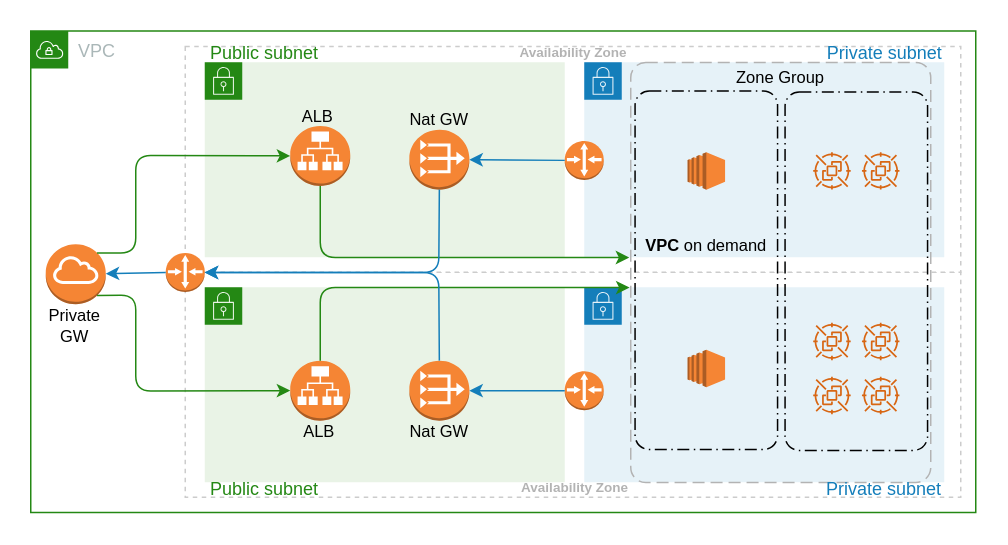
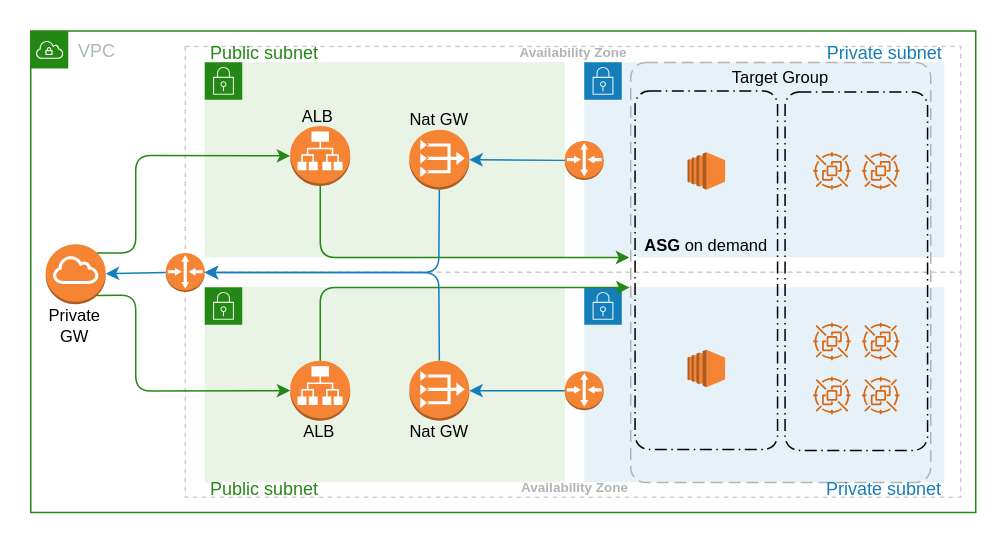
  <mxCell id="0" />
  <mxCell id="1" parent="0" />
  <mxCell id="2" value="VPC" style="points=[[0,0],[0.25,0],[0.5,0],[0.75,0],[1,0],[1,0.25],[1,0.5],[1,0.75],[1,1],[0.75,1],[0.5,1],[0.25,1],[0,1],[0,0.75],[0,0.5],[0,0.25]];outlineConnect=0;gradientColor=none;html=1;whiteSpace=wrap;fontSize=12;fontStyle=0;shape=mxgraph.aws4.group;grIcon=mxgraph.aws4.group_vpc;strokeColor=#248814;verticalAlign=top;align=left;spacingLeft=30;fontColor=#AAB7B8;dashed=0;editable=1;movable=1;resizable=1;" parent="1" vertex="1"><mxGeometry x="20" y="20" width="630" height="321" as="geometry" /></mxCell>
  <mxCell id="3" value="" style="dashed=1;verticalAlign=top;fontStyle=1;fontColor=#B3B3B3;align=center;strokeColor=#CCCCCC;" parent="1" vertex="1"><mxGeometry x="123" y="180.75" width="517" height="150" as="geometry" /></mxCell>
  <mxCell id="4" value="" style="points=[[0,0],[0.25,0],[0.5,0],[0.75,0],[1,0],[1,0.25],[1,0.5],[1,0.75],[1,1],[0.75,1],[0.5,1],[0.25,1],[0,1],[0,0.75],[0,0.5],[0,0.25]];outlineConnect=0;gradientColor=none;html=1;whiteSpace=wrap;fontSize=12;fontStyle=0;shape=mxgraph.aws4.group;grIcon=mxgraph.aws4.group_security_group;grStroke=0;strokeColor=#147EBA;fillColor=#E6F2F8;verticalAlign=bottom;align=right;spacingLeft=30;fontColor=#147EBA;dashed=0;" parent="1" vertex="1"><mxGeometry x="389" y="190.75" width="240" height="130" as="geometry" /></mxCell>
  <mxCell id="5" value="" style="dashed=1;verticalAlign=top;fontStyle=1;fontColor=#B3B3B3;strokeColor=#CCCCCC;" parent="1" vertex="1"><mxGeometry x="123" y="30.25" width="517" height="150.5" as="geometry" /></mxCell>
  <mxCell id="6" value="" style="points=[[0,0],[0.25,0],[0.5,0],[0.75,0],[1,0],[1,0.25],[1,0.5],[1,0.75],[1,1],[0.75,1],[0.5,1],[0.25,1],[0,1],[0,0.75],[0,0.5],[0,0.25]];outlineConnect=0;gradientColor=none;html=1;whiteSpace=wrap;fontSize=12;fontStyle=0;shape=mxgraph.aws4.group;grIcon=mxgraph.aws4.group_security_group;grStroke=0;strokeColor=#147EBA;fillColor=#E6F2F8;verticalAlign=top;align=right;spacingLeft=30;fontColor=#147EBA;dashed=0;" parent="1" vertex="1"><mxGeometry x="389" y="40.75" width="240" height="130" as="geometry" /></mxCell>
  <mxCell id="7" value="" style="points=[[0,0],[0.25,0],[0.5,0],[0.75,0],[1,0],[1,0.25],[1,0.5],[1,0.75],[1,1],[0.75,1],[0.5,1],[0.25,1],[0,1],[0,0.75],[0,0.5],[0,0.25]];outlineConnect=0;gradientColor=none;html=1;whiteSpace=wrap;fontSize=12;fontStyle=0;shape=mxgraph.aws4.group;grIcon=mxgraph.aws4.group_security_group;grStroke=0;strokeColor=#248814;fillColor=#E9F3E6;verticalAlign=top;align=left;spacingLeft=30;fontColor=#248814;dashed=0;" parent="1" vertex="1"><mxGeometry x="136" y="40.75" width="240" height="130" as="geometry" /></mxCell>
  <mxCell id="8" value="" style="outlineConnect=0;dashed=0;verticalLabelPosition=bottom;verticalAlign=top;align=center;html=1;shape=mxgraph.aws3.application_load_balancer;fillColor=#F58534;gradientColor=none;" parent="1" vertex="1"><mxGeometry x="193" y="83.25" width="40" height="40" as="geometry" /></mxCell>
  <mxCell id="9" value="" style="outlineConnect=0;dashed=0;verticalLabelPosition=bottom;verticalAlign=top;align=center;html=1;shape=mxgraph.aws3.internet_gateway;fillColor=#F58534;gradientColor=none;fontColor=#B3B3B3;strokeColor=#4D4D4D;" parent="1" vertex="1"><mxGeometry x="30" y="162.19" width="40" height="40" as="geometry" /></mxCell>
  <mxCell id="10" value="&lt;font color=&quot;#000000&quot; style=&quot;font-size: 11px;&quot;&gt;ALB&lt;/font&gt;" style="text;html=1;strokeColor=none;fillColor=none;align=center;verticalAlign=middle;whiteSpace=wrap;rounded=0;fontColor=#B3B3B3;fontSize=11;fontStyle=0" parent="1" vertex="1"><mxGeometry x="191.8" y="69.75" width="39.4" height="13.5" as="geometry" /></mxCell>
  <mxCell id="11" value="" style="points=[[0,0],[0.25,0],[0.5,0],[0.75,0],[1,0],[1,0.25],[1,0.5],[1,0.75],[1,1],[0.75,1],[0.5,1],[0.25,1],[0,1],[0,0.75],[0,0.5],[0,0.25]];outlineConnect=0;gradientColor=none;html=1;whiteSpace=wrap;fontSize=12;fontStyle=0;shape=mxgraph.aws4.group;grIcon=mxgraph.aws4.group_security_group;grStroke=0;strokeColor=#248814;fillColor=#E9F3E6;verticalAlign=top;align=left;spacingLeft=30;fontColor=#248814;dashed=0;" parent="1" vertex="1"><mxGeometry x="136" y="190.75" width="240" height="130" as="geometry" /></mxCell>
  <mxCell id="12" value="&lt;font color=&quot;#000000&quot; style=&quot;font-size: 11px;&quot;&gt;Nat GW&lt;/font&gt;" style="text;html=1;strokeColor=none;fillColor=none;align=center;verticalAlign=middle;whiteSpace=wrap;rounded=0;fontColor=#B3B3B3;fontSize=11;fontStyle=0" parent="1" vertex="1"><mxGeometry x="262.7" y="72.25" width="59.4" height="13.5" as="geometry" /></mxCell>
  <mxCell id="13" value="" style="endArrow=classic;html=1;fontSize=11;fontColor=#B3B3B3;strokeWidth=1;exitX=0.855;exitY=0.855;exitDx=0;exitDy=0;exitPerimeter=0;entryX=0;entryY=0.5;entryDx=0;entryDy=0;entryPerimeter=0;strokeColor=#248814;" parent="1" source="9" target="22" edge="1"><mxGeometry width="50" height="50" relative="1" as="geometry"><mxPoint x="108.2" y="180.8" as="sourcePoint" /><mxPoint x="190" y="258.5" as="targetPoint" /><Array as="points"><mxPoint x="90" y="196" /><mxPoint x="90" y="260" /></Array></mxGeometry></mxCell>
  <mxCell id="14" value="" style="outlineConnect=0;dashed=0;verticalLabelPosition=bottom;verticalAlign=top;align=center;html=1;shape=mxgraph.aws3.vpc_nat_gateway;fillColor=#F58534;gradientColor=none;" parent="1" vertex="1"><mxGeometry x="272.4" y="85.75" width="40" height="40" as="geometry" /></mxCell>
  <mxCell id="15" value="" style="outlineConnect=0;dashed=0;verticalLabelPosition=bottom;verticalAlign=top;align=center;html=1;shape=mxgraph.aws3.router;fillColor=#F58534;gradientColor=none;shadow=0;sketch=0;fontSize=11;fontColor=#B3B3B3;strokeColor=#808080;strokeWidth=1;" parent="1" vertex="1"><mxGeometry x="376" y="93.25" width="26" height="26" as="geometry" /></mxCell>
  <mxCell id="16" value="" style="outlineConnect=0;dashed=0;verticalLabelPosition=bottom;verticalAlign=top;align=center;html=1;shape=mxgraph.aws3.router;fillColor=#F58534;gradientColor=none;shadow=0;sketch=0;fontSize=11;fontColor=#B3B3B3;strokeColor=#808080;strokeWidth=1;" parent="1" vertex="1"><mxGeometry x="376" y="246.75" width="26" height="26" as="geometry" /></mxCell>
  <mxCell id="17" value="" style="endArrow=classic;html=1;fontSize=11;fontColor=#B3B3B3;strokeWidth=1;entryX=1;entryY=0.5;entryDx=0;entryDy=0;entryPerimeter=0;exitX=0;exitY=0.5;exitDx=0;exitDy=0;exitPerimeter=0;strokeColor=#147EBA;" parent="1" source="15" target="14" edge="1"><mxGeometry width="50" height="50" relative="1" as="geometry"><mxPoint x="390" y="272.75" as="sourcePoint" /><mxPoint x="302.4" y="272.5" as="targetPoint" /></mxGeometry></mxCell>
  <mxCell id="18" value="" style="outlineConnect=0;dashed=0;verticalLabelPosition=bottom;verticalAlign=top;align=center;html=1;shape=mxgraph.aws3.router;fillColor=#F58534;gradientColor=none;shadow=0;sketch=0;fontSize=11;fontColor=#B3B3B3;strokeColor=#808080;strokeWidth=1;" parent="1" vertex="1"><mxGeometry x="110" y="168" width="26" height="26" as="geometry" /></mxCell>
  <mxCell id="19" value="&lt;font color=&quot;#000000&quot; style=&quot;font-size: 11px;&quot;&gt;Nat GW&lt;/font&gt;" style="text;html=1;strokeColor=none;fillColor=none;align=center;verticalAlign=middle;whiteSpace=wrap;rounded=0;fontColor=#B3B3B3;fontSize=11;fontStyle=0" parent="1" vertex="1"><mxGeometry x="262.7" y="279.75" width="59.4" height="13.5" as="geometry" /></mxCell>
  <mxCell id="20" value="" style="outlineConnect=0;dashed=0;verticalLabelPosition=bottom;verticalAlign=top;align=center;html=1;shape=mxgraph.aws3.vpc_nat_gateway;fillColor=#F58534;gradientColor=none;" parent="1" vertex="1"><mxGeometry x="272.4" y="239.75" width="40" height="40" as="geometry" /></mxCell>
  <mxCell id="21" value="" style="endArrow=classic;html=1;fontSize=11;fontColor=#B3B3B3;strokeWidth=1;entryX=1;entryY=0.5;entryDx=0;entryDy=0;entryPerimeter=0;exitX=0;exitY=0.5;exitDx=0;exitDy=0;exitPerimeter=0;strokeColor=#147EBA;" parent="1" source="16" target="20" edge="1"><mxGeometry width="50" height="50" relative="1" as="geometry"><mxPoint x="390" y="116.25" as="sourcePoint" /><mxPoint x="322.4" y="115.75" as="targetPoint" /></mxGeometry></mxCell>
  <mxCell id="22" value="" style="outlineConnect=0;dashed=0;verticalLabelPosition=bottom;verticalAlign=top;align=center;html=1;shape=mxgraph.aws3.application_load_balancer;fillColor=#F58534;gradientColor=none;" parent="1" vertex="1"><mxGeometry x="193" y="239.75" width="40" height="40" as="geometry" /></mxCell>
  <mxCell id="23" value="&lt;font color=&quot;#000000&quot; style=&quot;font-size: 11px;&quot;&gt;ALB&lt;/font&gt;" style="text;html=1;strokeColor=none;fillColor=none;align=center;verticalAlign=middle;whiteSpace=wrap;rounded=0;fontColor=#B3B3B3;fontSize=11;fontStyle=0" parent="1" vertex="1"><mxGeometry x="193" y="279.75" width="39.4" height="13.5" as="geometry" /></mxCell>
  <mxCell id="24" value="" style="endArrow=classic;html=1;fontSize=11;fontColor=#B3B3B3;strokeWidth=1;exitX=0.855;exitY=0.145;exitDx=0;exitDy=0;exitPerimeter=0;entryX=0;entryY=0.5;entryDx=0;entryDy=0;entryPerimeter=0;strokeColor=#248814;" parent="1" source="9" target="8" edge="1"><mxGeometry width="50" height="50" relative="1" as="geometry"><mxPoint x="55.55" y="208.45" as="sourcePoint" /><mxPoint x="208.8" y="263.56" as="targetPoint" /><Array as="points"><mxPoint x="90" y="168" /><mxPoint x="90" y="103" /></Array></mxGeometry></mxCell>
  <mxCell id="25" value="Public subnet" style="text;html=1;align=center;verticalAlign=middle;whiteSpace=wrap;rounded=0;shadow=0;dashed=1;sketch=0;fontSize=12;fontStyle=0;fontColor=#248814;" parent="1" vertex="1"><mxGeometry x="136" y="30" width="80" height="10" as="geometry" /></mxCell>
  <mxCell id="26" value="Public subnet" style="text;html=1;align=center;verticalAlign=middle;whiteSpace=wrap;rounded=0;shadow=0;dashed=1;sketch=0;fontSize=12;fontStyle=0;fontColor=#248814;" parent="1" vertex="1"><mxGeometry x="136" y="320.5" width="80" height="10" as="geometry" /></mxCell>
  <mxCell id="27" value="" style="endArrow=classic;html=1;fontSize=11;fontColor=#B3B3B3;strokeWidth=1;exitX=0;exitY=0.5;exitDx=0;exitDy=0;exitPerimeter=0;strokeColor=#147EBA;" parent="1" source="18" target="9" edge="1"><mxGeometry width="50" height="50" relative="1" as="geometry"><mxPoint x="55.55" y="180.05" as="sourcePoint" /><mxPoint x="100" y="391" as="targetPoint" /></mxGeometry></mxCell>
  <mxCell id="28" value="&lt;font color=&quot;#000000&quot; style=&quot;font-size: 11px&quot;&gt;Private&lt;br&gt;GW&lt;/font&gt;" style="text;html=1;strokeColor=none;align=center;verticalAlign=middle;whiteSpace=wrap;rounded=0;fontColor=#B3B3B3;fontSize=11;fontStyle=0;labelBackgroundColor=none;" parent="1" vertex="1"><mxGeometry x="30" y="202.19" width="38.65" height="30.25" as="geometry" /></mxCell>
  <mxCell id="29" value="" style="rounded=1;arcSize=5;dashed=1;gradientColor=none;dashPattern=8 4;strokeWidth=1;shadow=0;labelBackgroundColor=none;sketch=0;fontSize=12;fontColor=#248814;align=right;strokeColor=#B3B3B3;fillColor=none;" parent="1" vertex="1"><mxGeometry x="420" y="41" width="200" height="280" as="geometry" /></mxCell>
  <mxCell id="30" value="Private subnet" style="text;html=1;align=center;verticalAlign=middle;whiteSpace=wrap;rounded=0;shadow=0;dashed=1;sketch=0;fontSize=12;fontStyle=0;fontColor=#147EBA;" parent="1" vertex="1"><mxGeometry x="550" y="30" width="79" height="10.75" as="geometry" /></mxCell>
  <mxCell id="31" value="Private subnet" style="text;html=1;align=center;verticalAlign=middle;whiteSpace=wrap;rounded=0;shadow=0;dashed=1;sketch=0;fontSize=12;fontStyle=0;fontColor=#147EBA;" parent="1" vertex="1"><mxGeometry x="549" y="320.75" width="80" height="9.75" as="geometry" /></mxCell>
  <mxCell id="32" value="" style="rounded=1;arcSize=10;dashed=1;gradientColor=none;dashPattern=8 3 1 3;strokeWidth=1;shadow=0;sketch=0;fontColor=#B3B3B3;labelBackgroundColor=none;fillOpacity=100;fillColor=none;" parent="1" vertex="1"><mxGeometry x="422.88" y="60" width="95" height="239" as="geometry" /></mxCell>
  <mxCell id="33" value="" style="outlineConnect=0;dashed=0;verticalLabelPosition=bottom;verticalAlign=top;align=center;html=1;shape=mxgraph.aws3.ec2;fillColor=#F58534;gradientColor=none;rounded=1;" parent="1" vertex="1"><mxGeometry x="457.88" y="100.75" width="25" height="25" as="geometry" /></mxCell>
  <mxCell id="34" value="" style="outlineConnect=0;dashed=0;verticalLabelPosition=bottom;verticalAlign=top;align=center;html=1;shape=mxgraph.aws3.ec2;fillColor=#F58534;gradientColor=none;rounded=1;" parent="1" vertex="1"><mxGeometry x="457.88" y="232.44" width="25" height="25" as="geometry" /></mxCell>
- <mxCell id="35" value="&lt;b style=&quot;font-size: 11px&quot;&gt;VPC&amp;nbsp;&lt;/b&gt;on demand" style="text;html=1;strokeColor=none;fillColor=none;align=center;verticalAlign=middle;whiteSpace=wrap;rounded=0;fontSize=11;" parent="1" vertex="1"><mxGeometry x="428.07" y="154.5" width="84.62" height="16.25" as="geometry" /></mxCell>
+ <mxCell id="35" value="&lt;b style=&quot;font-size: 11px&quot;&gt;ASG&amp;nbsp;&lt;/b&gt;on demand" style="text;html=1;strokeColor=none;fillColor=none;align=center;verticalAlign=middle;whiteSpace=wrap;rounded=0;fontSize=11;" parent="1" vertex="1"><mxGeometry x="428.07" y="154.5" width="84.62" height="16.25" as="geometry" /></mxCell>
  <mxCell id="36" value="" style="rounded=1;arcSize=10;dashed=1;gradientColor=none;dashPattern=8 3 1 3;strokeWidth=1;shadow=0;sketch=0;fontColor=#B3B3B3;fillOpacity=100;fillColor=none;" parent="1" vertex="1"><mxGeometry x="522.88" y="60.63" width="95" height="239" as="geometry" /></mxCell>
  <mxCell id="37" value="" style="outlineConnect=0;fontColor=#232F3E;gradientColor=none;fillColor=#D86613;strokeColor=none;dashed=0;verticalLabelPosition=bottom;verticalAlign=top;align=center;html=1;fontSize=12;fontStyle=0;aspect=fixed;pointerEvents=1;shape=mxgraph.aws4.spot_instance;shadow=0;sketch=0;" parent="1" vertex="1"><mxGeometry x="541.63" y="250.44" width="25" height="25" as="geometry" /></mxCell>
  <mxCell id="38" value="" style="outlineConnect=0;fontColor=#232F3E;gradientColor=none;fillColor=#D86613;strokeColor=none;dashed=0;verticalLabelPosition=bottom;verticalAlign=top;align=center;html=1;fontSize=12;fontStyle=0;aspect=fixed;pointerEvents=1;shape=mxgraph.aws4.spot_instance;shadow=0;sketch=0;" parent="1" vertex="1"><mxGeometry x="574.13" y="250.44" width="25" height="25" as="geometry" /></mxCell>
  <mxCell id="39" value="" style="outlineConnect=0;fontColor=#232F3E;gradientColor=none;fillColor=#D86613;strokeColor=none;dashed=0;verticalLabelPosition=bottom;verticalAlign=top;align=center;html=1;fontSize=12;fontStyle=0;aspect=fixed;pointerEvents=1;shape=mxgraph.aws4.spot_instance;shadow=0;sketch=0;" parent="1" vertex="1"><mxGeometry x="574.13" y="214.44" width="25" height="25" as="geometry" /></mxCell>
  <mxCell id="40" value="" style="outlineConnect=0;fontColor=#232F3E;gradientColor=none;fillColor=#D86613;strokeColor=none;dashed=0;verticalLabelPosition=bottom;verticalAlign=top;align=center;html=1;fontSize=12;fontStyle=0;aspect=fixed;pointerEvents=1;shape=mxgraph.aws4.spot_instance;shadow=0;sketch=0;" parent="1" vertex="1"><mxGeometry x="574.13" y="100.75" width="25" height="25" as="geometry" /></mxCell>
  <mxCell id="41" value="" style="outlineConnect=0;fontColor=#232F3E;gradientColor=none;fillColor=#D86613;strokeColor=none;dashed=0;verticalLabelPosition=bottom;verticalAlign=top;align=center;html=1;fontSize=12;fontStyle=0;aspect=fixed;pointerEvents=1;shape=mxgraph.aws4.spot_instance;shadow=0;sketch=0;" parent="1" vertex="1"><mxGeometry x="541.63" y="100.75" width="25" height="25" as="geometry" /></mxCell>
  <mxCell id="42" value="" style="outlineConnect=0;fontColor=#232F3E;gradientColor=none;fillColor=#D86613;strokeColor=none;dashed=0;verticalLabelPosition=bottom;verticalAlign=top;align=center;html=1;fontSize=12;fontStyle=0;aspect=fixed;pointerEvents=1;shape=mxgraph.aws4.spot_instance;shadow=0;sketch=0;" parent="1" vertex="1"><mxGeometry x="541.63" y="214.44" width="25" height="25" as="geometry" /></mxCell>
- <mxCell id="43" value="&lt;span&gt;Zone Group&lt;/span&gt;" style="text;html=1;strokeColor=none;align=center;verticalAlign=middle;whiteSpace=wrap;rounded=0;fontSize=11;labelBackgroundColor=none;fontStyle=0" parent="1" vertex="1"><mxGeometry x="478.94" y="41" width="82.12" height="19" as="geometry" /></mxCell>
+ <mxCell id="43" value="&lt;span&gt;Target Group&lt;/span&gt;" style="text;html=1;strokeColor=none;align=center;verticalAlign=middle;whiteSpace=wrap;rounded=0;fontSize=11;labelBackgroundColor=none;fontStyle=0" parent="1" vertex="1"><mxGeometry x="478.94" y="41" width="82.12" height="19" as="geometry" /></mxCell>
  <mxCell id="44" value="" style="endArrow=classic;html=1;fontSize=11;fontColor=#B3B3B3;strokeWidth=1;entryX=-0.004;entryY=0.536;entryDx=0;entryDy=0;exitX=0.5;exitY=0;exitDx=0;exitDy=0;exitPerimeter=0;entryPerimeter=0;strokeColor=#248814;" parent="1" source="22" target="29" edge="1"><mxGeometry width="50" height="50" relative="1" as="geometry"><mxPoint x="386" y="269.75" as="sourcePoint" /><mxPoint x="322.4" y="269.75" as="targetPoint" /><Array as="points"><mxPoint x="213" y="191" /></Array></mxGeometry></mxCell>
  <mxCell id="45" value="" style="endArrow=classic;html=1;fontSize=11;fontColor=#B3B3B3;strokeWidth=1;exitX=0.5;exitY=1;exitDx=0;exitDy=0;exitPerimeter=0;strokeColor=#248814;" parent="1" source="8" edge="1"><mxGeometry width="50" height="50" relative="1" as="geometry"><mxPoint x="243" y="269.75" as="sourcePoint" /><mxPoint x="419" y="171" as="targetPoint" /><Array as="points"><mxPoint x="213" y="171" /></Array></mxGeometry></mxCell>
  <mxCell id="46" value="" style="endArrow=classic;html=1;fontSize=11;fontColor=#B3B3B3;strokeWidth=1;entryX=1;entryY=0.5;entryDx=0;entryDy=0;entryPerimeter=0;exitX=0.5;exitY=1;exitDx=0;exitDy=0;exitPerimeter=0;strokeColor=#147EBA;" parent="1" source="14" target="18" edge="1"><mxGeometry width="50" height="50" relative="1" as="geometry"><mxPoint x="386" y="116.25" as="sourcePoint" /><mxPoint x="322.4" y="115.75" as="targetPoint" /><Array as="points"><mxPoint x="292" y="181" /></Array></mxGeometry></mxCell>
  <mxCell id="47" value="" style="endArrow=classic;html=1;fontSize=11;fontColor=#B3B3B3;strokeWidth=1;entryX=1;entryY=0.5;entryDx=0;entryDy=0;entryPerimeter=0;exitX=0.5;exitY=0;exitDx=0;exitDy=0;exitPerimeter=0;strokeColor=#147EBA;" parent="1" source="20" target="18" edge="1"><mxGeometry width="50" height="50" relative="1" as="geometry"><mxPoint x="386" y="269.75" as="sourcePoint" /><mxPoint x="322.4" y="269.75" as="targetPoint" /><Array as="points"><mxPoint x="292" y="181" /></Array></mxGeometry></mxCell>
  <mxCell id="48" value="&lt;span style=&quot;font-size: 9px;&quot;&gt;Availability Zone&lt;/span&gt;" style="text;html=1;strokeColor=none;align=center;verticalAlign=middle;whiteSpace=wrap;rounded=0;fontSize=9;labelBackgroundColor=none;fontStyle=1;fontColor=#B3B3B3;" parent="1" vertex="1"><mxGeometry x="336.5" y="29.25" width="90" height="10.75" as="geometry" /></mxCell>
  <mxCell id="49" value="&lt;span style=&quot;font-size: 9px;&quot;&gt;Availability Zone&lt;/span&gt;" style="text;html=1;strokeColor=none;align=center;verticalAlign=middle;whiteSpace=wrap;rounded=0;fontSize=9;labelBackgroundColor=none;fontStyle=1;fontColor=#B3B3B3;" vertex="1" parent="1"><mxGeometry x="338.07" y="319.75" width="90" height="10.75" as="geometry" /></mxCell>
